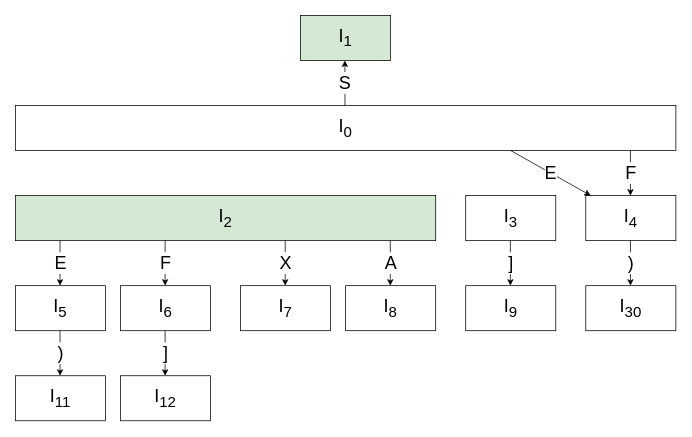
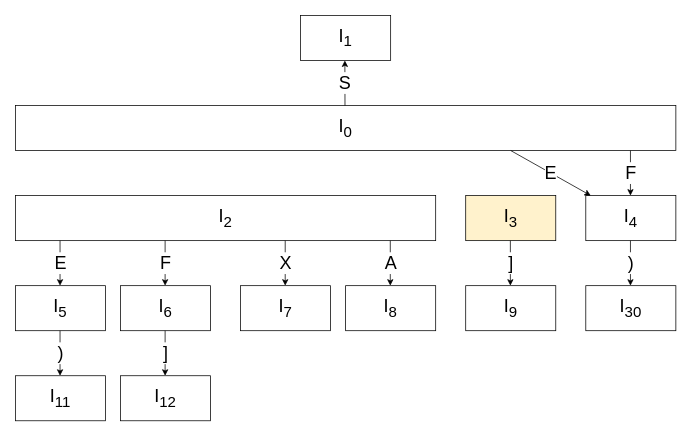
  <mxCell id="0" />
  <mxCell id="1" parent="0" />
- <mxCell id="2" value="I&lt;sub&gt;1&lt;/sub&gt;" style="rounded=0;whiteSpace=wrap;html=1;fontSize=24;fillColor=#d5e8d4;" vertex="1" parent="1"><mxGeometry x="400" y="20" width="120" height="60" as="geometry" /></mxCell>
+ <mxCell id="2" value="I&lt;sub&gt;1&lt;/sub&gt;" style="rounded=0;whiteSpace=wrap;html=1;fontSize=24;" vertex="1" parent="1"><mxGeometry x="400" y="20" width="120" height="60" as="geometry" /></mxCell>
  <mxCell id="3" value="I&lt;sub&gt;0&lt;/sub&gt;" style="rounded=0;whiteSpace=wrap;html=1;fontSize=24;" vertex="1" parent="1"><mxGeometry x="20" y="140" width="880" height="60" as="geometry" /></mxCell>
  <mxCell id="4" value="I&lt;sub&gt;4&lt;/sub&gt;" style="rounded=0;whiteSpace=wrap;html=1;fontSize=24;" vertex="1" parent="1"><mxGeometry x="780" y="260" width="120" height="60" as="geometry" /></mxCell>
- <mxCell id="5" value="I&lt;sub&gt;3&lt;/sub&gt;" style="rounded=0;whiteSpace=wrap;html=1;fontSize=24;" vertex="1" parent="1"><mxGeometry x="620" y="260" width="120" height="60" as="geometry" /></mxCell>
+ <mxCell id="5" value="I&lt;sub&gt;3&lt;/sub&gt;" style="rounded=0;whiteSpace=wrap;html=1;fontSize=24;fillColor=#fff2cc;" vertex="1" parent="1"><mxGeometry x="620" y="260" width="120" height="60" as="geometry" /></mxCell>
  <mxCell id="6" value="I&lt;sub&gt;9&lt;/sub&gt;" style="rounded=0;whiteSpace=wrap;html=1;fontSize=24;" vertex="1" parent="1"><mxGeometry x="620" y="380" width="120" height="60" as="geometry" /></mxCell>
  <mxCell id="7" value="I&lt;sub&gt;30&lt;/sub&gt;" style="rounded=0;whiteSpace=wrap;html=1;fontSize=24;" vertex="1" parent="1"><mxGeometry x="780" y="380" width="120" height="60" as="geometry" /></mxCell>
- <mxCell id="8" value="I&lt;sub&gt;2&lt;/sub&gt;" style="rounded=0;whiteSpace=wrap;html=1;fontSize=24;fillColor=#d5e8d4;" vertex="1" parent="1"><mxGeometry x="20" y="260" width="560" height="60" as="geometry" /></mxCell>
+ <mxCell id="8" value="I&lt;sub&gt;2&lt;/sub&gt;" style="rounded=0;whiteSpace=wrap;html=1;fontSize=24;" vertex="1" parent="1"><mxGeometry x="20" y="260" width="560" height="60" as="geometry" /></mxCell>
  <mxCell id="9" value="I&lt;sub&gt;8&lt;/sub&gt;" style="rounded=0;whiteSpace=wrap;html=1;fontSize=24;" vertex="1" parent="1"><mxGeometry x="460" y="380" width="120" height="60" as="geometry" /></mxCell>
  <mxCell id="10" value="I&lt;sub&gt;5&lt;/sub&gt;" style="rounded=0;whiteSpace=wrap;html=1;fontSize=24;" vertex="1" parent="1"><mxGeometry x="20" y="380" width="120" height="60" as="geometry" /></mxCell>
  <mxCell id="11" value="I&lt;sub&gt;6&lt;/sub&gt;" style="rounded=0;whiteSpace=wrap;html=1;fontSize=24;" vertex="1" parent="1"><mxGeometry x="160" y="380" width="120" height="60" as="geometry" /></mxCell>
  <mxCell id="12" value="I&lt;sub&gt;7&lt;/sub&gt;" style="rounded=0;whiteSpace=wrap;html=1;fontSize=24;" vertex="1" parent="1"><mxGeometry x="320" y="380" width="120" height="60" as="geometry" /></mxCell>
  <mxCell id="13" value="I&lt;sub&gt;12&lt;/sub&gt;" style="rounded=0;whiteSpace=wrap;html=1;fontSize=24;" vertex="1" parent="1"><mxGeometry x="160" y="500" width="120" height="60" as="geometry" /></mxCell>
  <mxCell id="14" value="I&lt;sub&gt;11&lt;/sub&gt;" style="rounded=0;whiteSpace=wrap;html=1;fontSize=24;" vertex="1" parent="1"><mxGeometry x="20" y="500" width="120" height="60" as="geometry" /></mxCell>
  <mxCell id="15" value="E" style="endArrow=classic;html=1;fontSize=24;exitX=0.75;exitY=1;exitDx=0;exitDy=0;" edge="1" parent="1" source="3" target="4"><mxGeometry width="50" height="50" relative="1" as="geometry"><mxPoint x="600" y="260" as="sourcePoint" /><mxPoint x="650" y="210" as="targetPoint" /></mxGeometry></mxCell>
  <mxCell id="16" value="F" style="endArrow=classic;html=1;fontSize=24;entryX=0.5;entryY=0;entryDx=0;entryDy=0;exitX=0.75;exitY=1;exitDx=0;exitDy=0;" edge="1" parent="1"><mxGeometry width="50" height="50" relative="1" as="geometry"><mxPoint x="839.5" y="200" as="sourcePoint" /><mxPoint x="839.5" y="260" as="targetPoint" /></mxGeometry></mxCell>
  <mxCell id="17" value="]" style="endArrow=classic;html=1;fontSize=24;entryX=0.5;entryY=0;entryDx=0;entryDy=0;exitX=0.75;exitY=1;exitDx=0;exitDy=0;" edge="1" parent="1"><mxGeometry width="50" height="50" relative="1" as="geometry"><mxPoint x="679.5" y="320" as="sourcePoint" /><mxPoint x="679.5" y="380" as="targetPoint" /></mxGeometry></mxCell>
  <mxCell id="18" value=")" style="endArrow=classic;html=1;fontSize=24;entryX=0.5;entryY=0;entryDx=0;entryDy=0;exitX=0.75;exitY=1;exitDx=0;exitDy=0;" edge="1" parent="1"><mxGeometry width="50" height="50" relative="1" as="geometry"><mxPoint x="839.5" y="320" as="sourcePoint" /><mxPoint x="839.5" y="380" as="targetPoint" /></mxGeometry></mxCell>
  <mxCell id="19" value="F" style="endArrow=classic;html=1;fontSize=24;entryX=0.5;entryY=0;entryDx=0;entryDy=0;exitX=0.75;exitY=1;exitDx=0;exitDy=0;" edge="1" parent="1"><mxGeometry width="50" height="50" relative="1" as="geometry"><mxPoint x="219.5" y="320" as="sourcePoint" /><mxPoint x="219.5" y="380" as="targetPoint" /></mxGeometry></mxCell>
  <mxCell id="20" value="X" style="endArrow=classic;html=1;fontSize=24;entryX=0.5;entryY=0;entryDx=0;entryDy=0;exitX=0.75;exitY=1;exitDx=0;exitDy=0;" edge="1" parent="1"><mxGeometry width="50" height="50" relative="1" as="geometry"><mxPoint x="379.5" y="320" as="sourcePoint" /><mxPoint x="379.5" y="380" as="targetPoint" /></mxGeometry></mxCell>
  <mxCell id="21" value="A" style="endArrow=classic;html=1;fontSize=24;entryX=0.5;entryY=0;entryDx=0;entryDy=0;exitX=0.75;exitY=1;exitDx=0;exitDy=0;" edge="1" parent="1"><mxGeometry width="50" height="50" relative="1" as="geometry"><mxPoint x="519.5" y="320" as="sourcePoint" /><mxPoint x="519.5" y="380" as="targetPoint" /></mxGeometry></mxCell>
  <mxCell id="22" value="E" style="endArrow=classic;html=1;fontSize=24;entryX=0.5;entryY=0;entryDx=0;entryDy=0;exitX=0.75;exitY=1;exitDx=0;exitDy=0;" edge="1" parent="1"><mxGeometry width="50" height="50" relative="1" as="geometry"><mxPoint x="79.5" y="320" as="sourcePoint" /><mxPoint x="79.5" y="380" as="targetPoint" /></mxGeometry></mxCell>
  <mxCell id="23" value=")" style="endArrow=classic;html=1;fontSize=24;entryX=0.5;entryY=0;entryDx=0;entryDy=0;exitX=0.75;exitY=1;exitDx=0;exitDy=0;" edge="1" parent="1"><mxGeometry width="50" height="50" relative="1" as="geometry"><mxPoint x="79.5" y="440" as="sourcePoint" /><mxPoint x="79.5" y="500" as="targetPoint" /></mxGeometry></mxCell>
  <mxCell id="24" value="]" style="endArrow=classic;html=1;fontSize=24;entryX=0.5;entryY=0;entryDx=0;entryDy=0;exitX=0.75;exitY=1;exitDx=0;exitDy=0;" edge="1" parent="1"><mxGeometry width="50" height="50" relative="1" as="geometry"><mxPoint x="219.5" y="440" as="sourcePoint" /><mxPoint x="219.5" y="500" as="targetPoint" /></mxGeometry></mxCell>
  <mxCell id="25" value="S" style="endArrow=classic;html=1;fontSize=24;entryX=0.5;entryY=1;entryDx=0;entryDy=0;exitX=0.786;exitY=0;exitDx=0;exitDy=0;exitPerimeter=0;" edge="1" parent="1"><mxGeometry width="50" height="50" relative="1" as="geometry"><mxPoint x="459.16" y="140" as="sourcePoint" /><mxPoint x="459" y="80" as="targetPoint" /></mxGeometry></mxCell>
